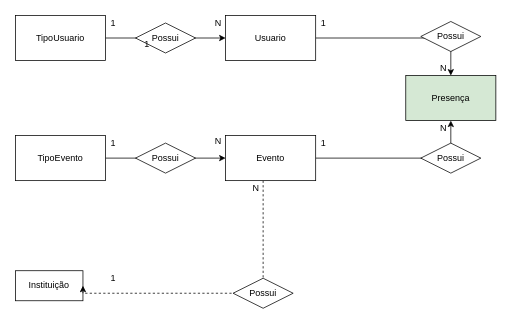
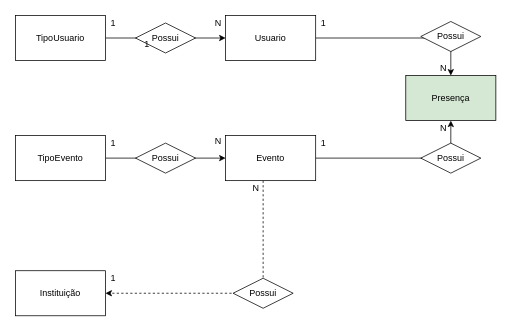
  <mxCell id="0" />
  <mxCell id="1" parent="0" />
  <mxCell id="2" style="edgeStyle=orthogonalEdgeStyle;rounded=0;orthogonalLoop=1;jettySize=auto;html=1;" edge="1" parent="1" source="3" target="8"><mxGeometry relative="1" as="geometry" /></mxCell>
  <mxCell id="3" value="TipoUsuario" style="rounded=0;whiteSpace=wrap;html=1;" vertex="1" parent="1"><mxGeometry x="20" y="20" width="120" height="60" as="geometry" /></mxCell>
  <mxCell id="4" style="edgeStyle=orthogonalEdgeStyle;rounded=0;orthogonalLoop=1;jettySize=auto;html=1;entryX=0;entryY=0.5;entryDx=0;entryDy=0;" edge="1" parent="1" source="5" target="12"><mxGeometry relative="1" as="geometry" /></mxCell>
  <mxCell id="5" value="TipoEvento" style="rounded=0;whiteSpace=wrap;html=1;" vertex="1" parent="1"><mxGeometry x="20" y="180" width="120" height="60" as="geometry" /></mxCell>
- <mxCell id="6" value="Instituição" style="rounded=0;whiteSpace=wrap;html=1;" vertex="1" parent="1"><mxGeometry x="20" y="360" width="90" height="40" as="geometry" /></mxCell>
+ <mxCell id="6" value="Instituição" style="rounded=0;whiteSpace=wrap;html=1;" vertex="1" parent="1"><mxGeometry x="20" y="360" width="120" height="60" as="geometry" /></mxCell>
  <mxCell id="7" style="edgeStyle=orthogonalEdgeStyle;rounded=0;orthogonalLoop=1;jettySize=auto;html=1;entryX=0.5;entryY=0;entryDx=0;entryDy=0;" edge="1" parent="1" source="8" target="9"><mxGeometry relative="1" as="geometry" /></mxCell>
  <mxCell id="8" value="Usuario" style="rounded=0;whiteSpace=wrap;html=1;" vertex="1" parent="1"><mxGeometry x="300" y="20" width="120" height="60" as="geometry" /></mxCell>
  <mxCell id="9" value="Presença" style="rounded=0;whiteSpace=wrap;html=1;fillColor=#d5e8d4;" vertex="1" parent="1"><mxGeometry x="540" y="100" width="120" height="60" as="geometry" /></mxCell>
  <mxCell id="10" style="edgeStyle=orthogonalEdgeStyle;rounded=0;orthogonalLoop=1;jettySize=auto;html=1;entryX=0.5;entryY=1;entryDx=0;entryDy=0;" edge="1" parent="1" source="12" target="9"><mxGeometry relative="1" as="geometry" /></mxCell>
  <mxCell id="11" style="edgeStyle=orthogonalEdgeStyle;rounded=0;orthogonalLoop=1;jettySize=auto;html=1;entryX=1;entryY=0.5;entryDx=0;entryDy=0;dashed=1;" edge="1" parent="1" source="12" target="6"><mxGeometry relative="1" as="geometry"><Array as="points"><mxPoint x="350" y="390" /></Array></mxGeometry></mxCell>
  <mxCell id="12" value="Evento" style="rounded=0;whiteSpace=wrap;html=1;" vertex="1" parent="1"><mxGeometry x="300" y="180" width="120" height="60" as="geometry" /></mxCell>
  <mxCell id="13" value="&lt;span style=&quot;white-space: normal&quot;&gt;Possui&lt;/span&gt;" style="rhombus;whiteSpace=wrap;html=1;" vertex="1" parent="1"><mxGeometry x="560" y="190" width="80" height="40" as="geometry" /></mxCell>
  <mxCell id="14" value="&lt;span style=&quot;white-space: normal&quot;&gt;Possui&lt;/span&gt;" style="rhombus;whiteSpace=wrap;html=1;" vertex="1" parent="1"><mxGeometry x="180" y="30" width="80" height="40" as="geometry" /></mxCell>
  <mxCell id="15" value="&lt;span style=&quot;white-space: normal&quot;&gt;Possui&lt;/span&gt;" style="rhombus;whiteSpace=wrap;html=1;" vertex="1" parent="1"><mxGeometry x="180" y="190" width="80" height="40" as="geometry" /></mxCell>
  <mxCell id="16" value="&lt;span style=&quot;white-space: normal&quot;&gt;Possui&lt;/span&gt;" style="rhombus;whiteSpace=wrap;html=1;" vertex="1" parent="1"><mxGeometry x="310" y="370" width="80" height="40" as="geometry" /></mxCell>
  <mxCell id="17" value="1" style="text;html=1;align=center;verticalAlign=middle;resizable=0;points=[];autosize=1;" vertex="1" parent="1"><mxGeometry x="140" y="180" width="20" height="20" as="geometry" /></mxCell>
  <mxCell id="18" value="N" style="text;html=1;align=center;verticalAlign=middle;resizable=0;points=[];autosize=1;" vertex="1" parent="1"><mxGeometry x="280" y="178" width="20" height="20" as="geometry" /></mxCell>
  <mxCell id="19" value="&lt;span style=&quot;color: rgba(0 , 0 , 0 , 0) ; font-family: monospace ; font-size: 0px&quot;&gt;N&lt;/span&gt;" style="text;html=1;align=center;verticalAlign=middle;resizable=0;points=[];autosize=1;" vertex="1" parent="1"><mxGeometry x="280" y="20" width="20" height="20" as="geometry" /></mxCell>
  <mxCell id="20" value="N" style="text;html=1;align=center;verticalAlign=middle;resizable=0;points=[];autosize=1;" vertex="1" parent="1"><mxGeometry x="330" y="240" width="20" height="20" as="geometry" /></mxCell>
  <mxCell id="21" value="1" style="text;html=1;align=center;verticalAlign=middle;resizable=0;points=[];autosize=1;" vertex="1" parent="1"><mxGeometry x="185" y="48" width="20" height="20" as="geometry" /></mxCell>
  <mxCell id="22" value="1" style="text;html=1;align=center;verticalAlign=middle;resizable=0;points=[];autosize=1;" vertex="1" parent="1"><mxGeometry x="420" y="20" width="20" height="20" as="geometry" /></mxCell>
  <mxCell id="23" value="1" style="text;html=1;align=center;verticalAlign=middle;resizable=0;points=[];autosize=1;" vertex="1" parent="1"><mxGeometry x="140" y="360" width="20" height="20" as="geometry" /></mxCell>
  <mxCell id="24" value="N" style="text;html=1;align=center;verticalAlign=middle;resizable=0;points=[];autosize=1;" vertex="1" parent="1"><mxGeometry x="580" y="80" width="20" height="20" as="geometry" /></mxCell>
  <mxCell id="25" value="Possui" style="rhombus;whiteSpace=wrap;html=1;" vertex="1" parent="1"><mxGeometry x="560" y="28" width="80" height="40" as="geometry" /></mxCell>
  <mxCell id="26" value="1" style="text;html=1;align=center;verticalAlign=middle;resizable=0;points=[];autosize=1;" vertex="1" parent="1"><mxGeometry x="140" y="20" width="20" height="20" as="geometry" /></mxCell>
  <mxCell id="27" value="1" style="text;html=1;align=center;verticalAlign=middle;resizable=0;points=[];autosize=1;" vertex="1" parent="1"><mxGeometry x="420" y="180" width="20" height="20" as="geometry" /></mxCell>
  <mxCell id="28" value="N" style="text;html=1;align=center;verticalAlign=middle;resizable=0;points=[];autosize=1;" vertex="1" parent="1"><mxGeometry x="580" y="160" width="20" height="20" as="geometry" /></mxCell>
  <mxCell id="29" value="N" style="text;html=1;align=center;verticalAlign=middle;resizable=0;points=[];autosize=1;" vertex="1" parent="1"><mxGeometry x="280" y="20" width="20" height="20" as="geometry" /></mxCell>
